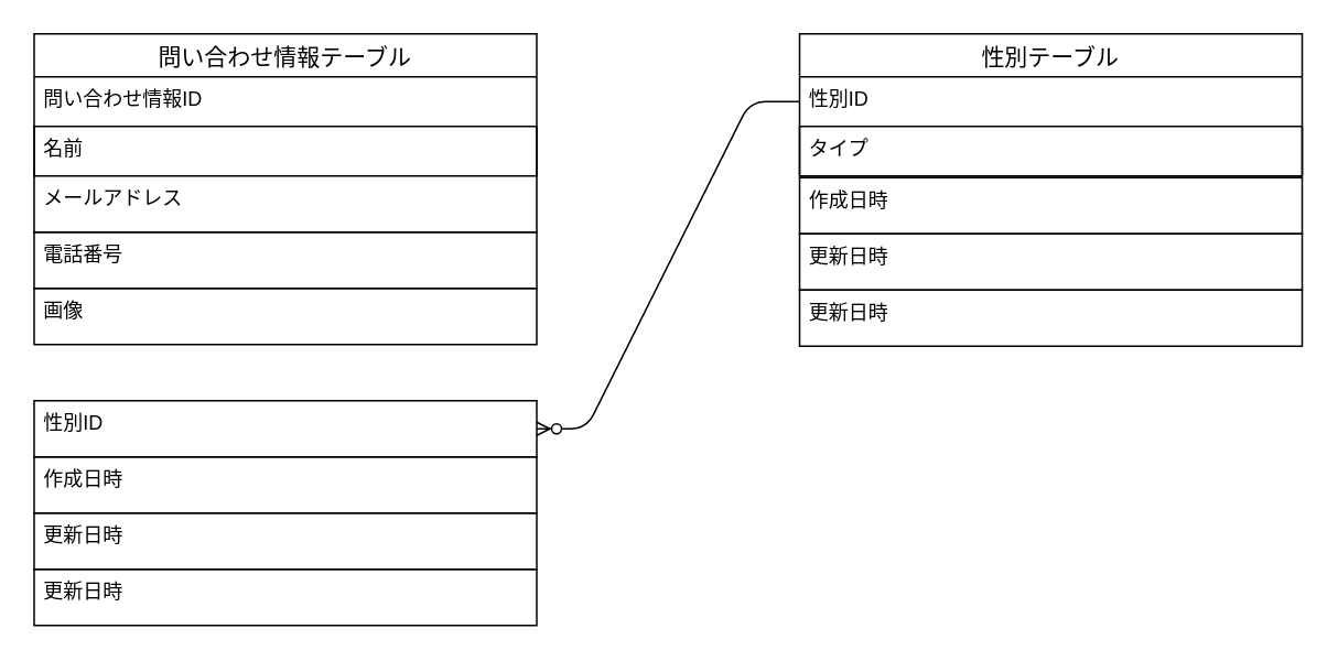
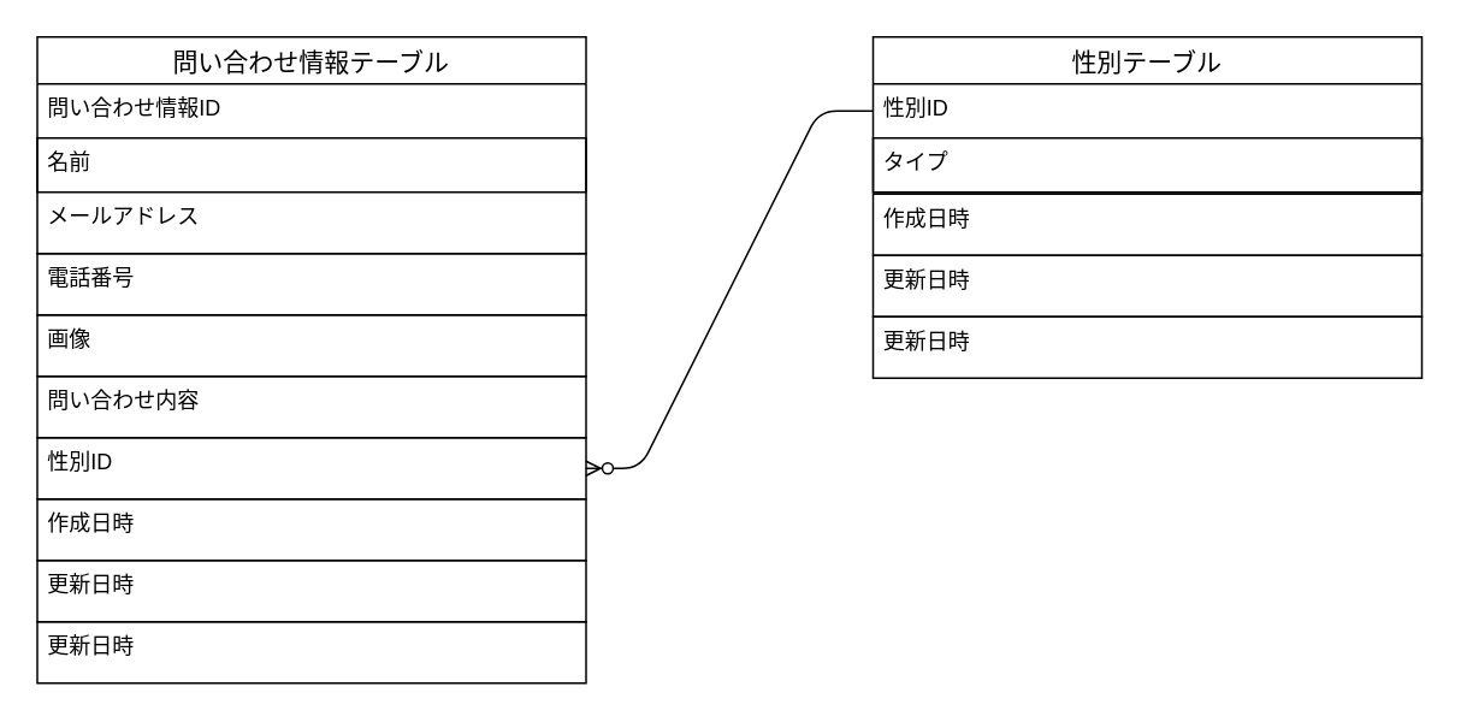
  <mxCell id="0" />
  <mxCell id="1" parent="0" />
  <mxCell id="2" value="" style="shape=tableRow;horizontal=0;startSize=0;swimlaneHead=0;swimlaneBody=0;fillColor=none;collapsible=0;dropTarget=0;points=[[0,0.5],[1,0.5]];portConstraint=eastwest;top=0;left=0;right=0;bottom=0;" parent="1" vertex="1"><mxGeometry x="83" y="170" width="180" height="30" as="geometry" /></mxCell>
  <mxCell id="3" value="" style="shape=partialRectangle;connectable=0;fillColor=none;top=0;left=0;bottom=0;right=0;editable=1;overflow=hidden;" parent="2" vertex="1"><mxGeometry width="30" height="30" as="geometry"><mxRectangle width="30" height="30" as="alternateBounds" /></mxGeometry></mxCell>
  <mxCell id="4" value="" style="shape=tableRow;horizontal=0;startSize=0;swimlaneHead=0;swimlaneBody=0;fillColor=none;collapsible=0;dropTarget=0;points=[[0,0.5],[1,0.5]];portConstraint=eastwest;top=0;left=0;right=0;bottom=0;" parent="1" vertex="1"><mxGeometry x="82" y="140" width="180" height="30" as="geometry" /></mxCell>
  <mxCell id="5" value="" style="shape=partialRectangle;connectable=0;fillColor=none;top=0;left=0;bottom=0;right=0;editable=1;overflow=hidden;" parent="4" vertex="1"><mxGeometry width="30" height="30" as="geometry"><mxRectangle width="30" height="30" as="alternateBounds" /></mxGeometry></mxCell>
  <mxCell id="6" value="" style="group" vertex="1" connectable="0" parent="1"><mxGeometry x="20" y="20" width="304" height="358" as="geometry" /></mxCell>
  <mxCell id="7" value="問い合わせ情報テーブル" style="swimlane;fontStyle=0;childLayout=stackLayout;horizontal=1;startSize=26;horizontalStack=0;resizeParent=1;resizeParentMax=0;resizeLast=0;collapsible=1;marginBottom=0;align=center;fontSize=14;strokeColor=default;strokeWidth=1;fillColor=none;" parent="6" vertex="1"><mxGeometry width="304" height="120" as="geometry" /></mxCell>
  <mxCell id="8" value="問い合わせ情報ID" style="text;strokeColor=none;fillColor=none;spacingLeft=4;spacingRight=4;overflow=hidden;rotatable=0;points=[[0,0.5],[1,0.5]];portConstraint=eastwest;fontSize=12;strokeWidth=14;" parent="7" vertex="1"><mxGeometry y="26" width="304" height="30" as="geometry" /></mxCell>
  <mxCell id="9" value="名前" style="text;strokeColor=default;fillColor=none;spacingLeft=4;spacingRight=4;overflow=hidden;rotatable=0;points=[[0,0.5],[1,0.5]];portConstraint=eastwest;fontSize=12;strokeWidth=1;" parent="7" vertex="1"><mxGeometry y="56" width="304" height="30" as="geometry" /></mxCell>
  <mxCell id="10" value="メールアドレス" style="text;strokeColor=default;fillColor=none;spacingLeft=4;spacingRight=4;overflow=hidden;rotatable=0;points=[[0,0.5],[1,0.5]];portConstraint=eastwest;fontSize=12;strokeWidth=0;" parent="7" vertex="1"><mxGeometry y="86" width="304" height="34" as="geometry" /></mxCell>
  <mxCell id="11" value="電話番号" style="text;strokeColor=default;fillColor=none;spacingLeft=4;spacingRight=4;overflow=hidden;rotatable=0;points=[[0,0.5],[1,0.5]];portConstraint=eastwest;fontSize=12;strokeWidth=1;" parent="6" vertex="1"><mxGeometry y="120" width="304" height="34" as="geometry" /></mxCell>
  <mxCell id="12" value="画像" style="text;strokeColor=default;fillColor=none;spacingLeft=4;spacingRight=4;overflow=hidden;rotatable=0;points=[[0,0.5],[1,0.5]];portConstraint=eastwest;fontSize=12;strokeWidth=1;" vertex="1" parent="6"><mxGeometry y="154" width="304" height="34" as="geometry" /></mxCell>
+ <mxCell id="13" value="問い合わせ内容" style="text;strokeColor=default;fillColor=none;spacingLeft=4;spacingRight=4;overflow=hidden;rotatable=0;points=[[0,0.5],[1,0.5]];portConstraint=eastwest;fontSize=12;strokeWidth=1;" vertex="1" parent="6"><mxGeometry y="188" width="304" height="34" as="geometry" /></mxCell>
  <mxCell id="14" value="性別ID" style="text;strokeColor=default;fillColor=none;spacingLeft=4;spacingRight=4;overflow=hidden;rotatable=0;points=[[0,0.5],[1,0.5]];portConstraint=eastwest;fontSize=12;strokeWidth=1;" vertex="1" parent="6"><mxGeometry y="222" width="304" height="34" as="geometry" /></mxCell>
  <mxCell id="15" value="作成日時" style="text;strokeColor=default;fillColor=none;spacingLeft=4;spacingRight=4;overflow=hidden;rotatable=0;points=[[0,0.5],[1,0.5]];portConstraint=eastwest;fontSize=12;strokeWidth=1;" vertex="1" parent="6"><mxGeometry y="256" width="304" height="34" as="geometry" /></mxCell>
  <mxCell id="16" value="更新日時" style="text;strokeColor=default;fillColor=none;spacingLeft=4;spacingRight=4;overflow=hidden;rotatable=0;points=[[0,0.5],[1,0.5]];portConstraint=eastwest;fontSize=12;strokeWidth=1;" vertex="1" parent="6"><mxGeometry y="290" width="304" height="34" as="geometry" /></mxCell>
  <mxCell id="17" value="更新日時" style="text;strokeColor=default;fillColor=none;spacingLeft=4;spacingRight=4;overflow=hidden;rotatable=0;points=[[0,0.5],[1,0.5]];portConstraint=eastwest;fontSize=12;strokeWidth=1;" vertex="1" parent="6"><mxGeometry y="324" width="304" height="34" as="geometry" /></mxCell>
  <mxCell id="18" value="" style="group" vertex="1" connectable="0" parent="1"><mxGeometry x="483" y="20" width="304" height="189" as="geometry" /></mxCell>
  <mxCell id="19" value="性別テーブル" style="swimlane;fontStyle=0;childLayout=stackLayout;horizontal=1;startSize=26;horizontalStack=0;resizeParent=1;resizeParentMax=0;resizeLast=0;collapsible=1;marginBottom=0;align=center;fontSize=14;strokeColor=default;strokeWidth=1;fillColor=none;" vertex="1" parent="18"><mxGeometry width="304" height="86" as="geometry" /></mxCell>
  <mxCell id="20" value="性別ID" style="text;strokeColor=none;fillColor=none;spacingLeft=4;spacingRight=4;overflow=hidden;rotatable=0;points=[[0,0.5],[1,0.5]];portConstraint=eastwest;fontSize=12;strokeWidth=14;" vertex="1" parent="19"><mxGeometry y="26" width="304" height="30" as="geometry" /></mxCell>
  <mxCell id="21" value="タイプ" style="text;strokeColor=default;fillColor=none;spacingLeft=4;spacingRight=4;overflow=hidden;rotatable=0;points=[[0,0.5],[1,0.5]];portConstraint=eastwest;fontSize=12;strokeWidth=1;" vertex="1" parent="19"><mxGeometry y="56" width="304" height="30" as="geometry" /></mxCell>
  <mxCell id="22" value="作成日時" style="text;strokeColor=default;fillColor=none;spacingLeft=4;spacingRight=4;overflow=hidden;rotatable=0;points=[[0,0.5],[1,0.5]];portConstraint=eastwest;fontSize=12;strokeWidth=1;" vertex="1" parent="18"><mxGeometry y="87" width="304" height="34" as="geometry" /></mxCell>
  <mxCell id="23" value="更新日時" style="text;strokeColor=default;fillColor=none;spacingLeft=4;spacingRight=4;overflow=hidden;rotatable=0;points=[[0,0.5],[1,0.5]];portConstraint=eastwest;fontSize=12;strokeWidth=1;" vertex="1" parent="18"><mxGeometry y="121" width="304" height="34" as="geometry" /></mxCell>
  <mxCell id="24" value="更新日時" style="text;strokeColor=default;fillColor=none;spacingLeft=4;spacingRight=4;overflow=hidden;rotatable=0;points=[[0,0.5],[1,0.5]];portConstraint=eastwest;fontSize=12;strokeWidth=1;" vertex="1" parent="18"><mxGeometry y="155" width="304" height="34" as="geometry" /></mxCell>
  <mxCell id="25" value="" style="edgeStyle=entityRelationEdgeStyle;fontSize=12;html=1;endArrow=ERzeroToMany;endFill=1;exitX=0;exitY=0.5;exitDx=0;exitDy=0;entryX=1;entryY=0.5;entryDx=0;entryDy=0;" edge="1" parent="1" source="20" target="14"><mxGeometry width="100" height="100" relative="1" as="geometry"><mxPoint x="333" y="310" as="sourcePoint" /><mxPoint x="433" y="210" as="targetPoint" /></mxGeometry></mxCell>
